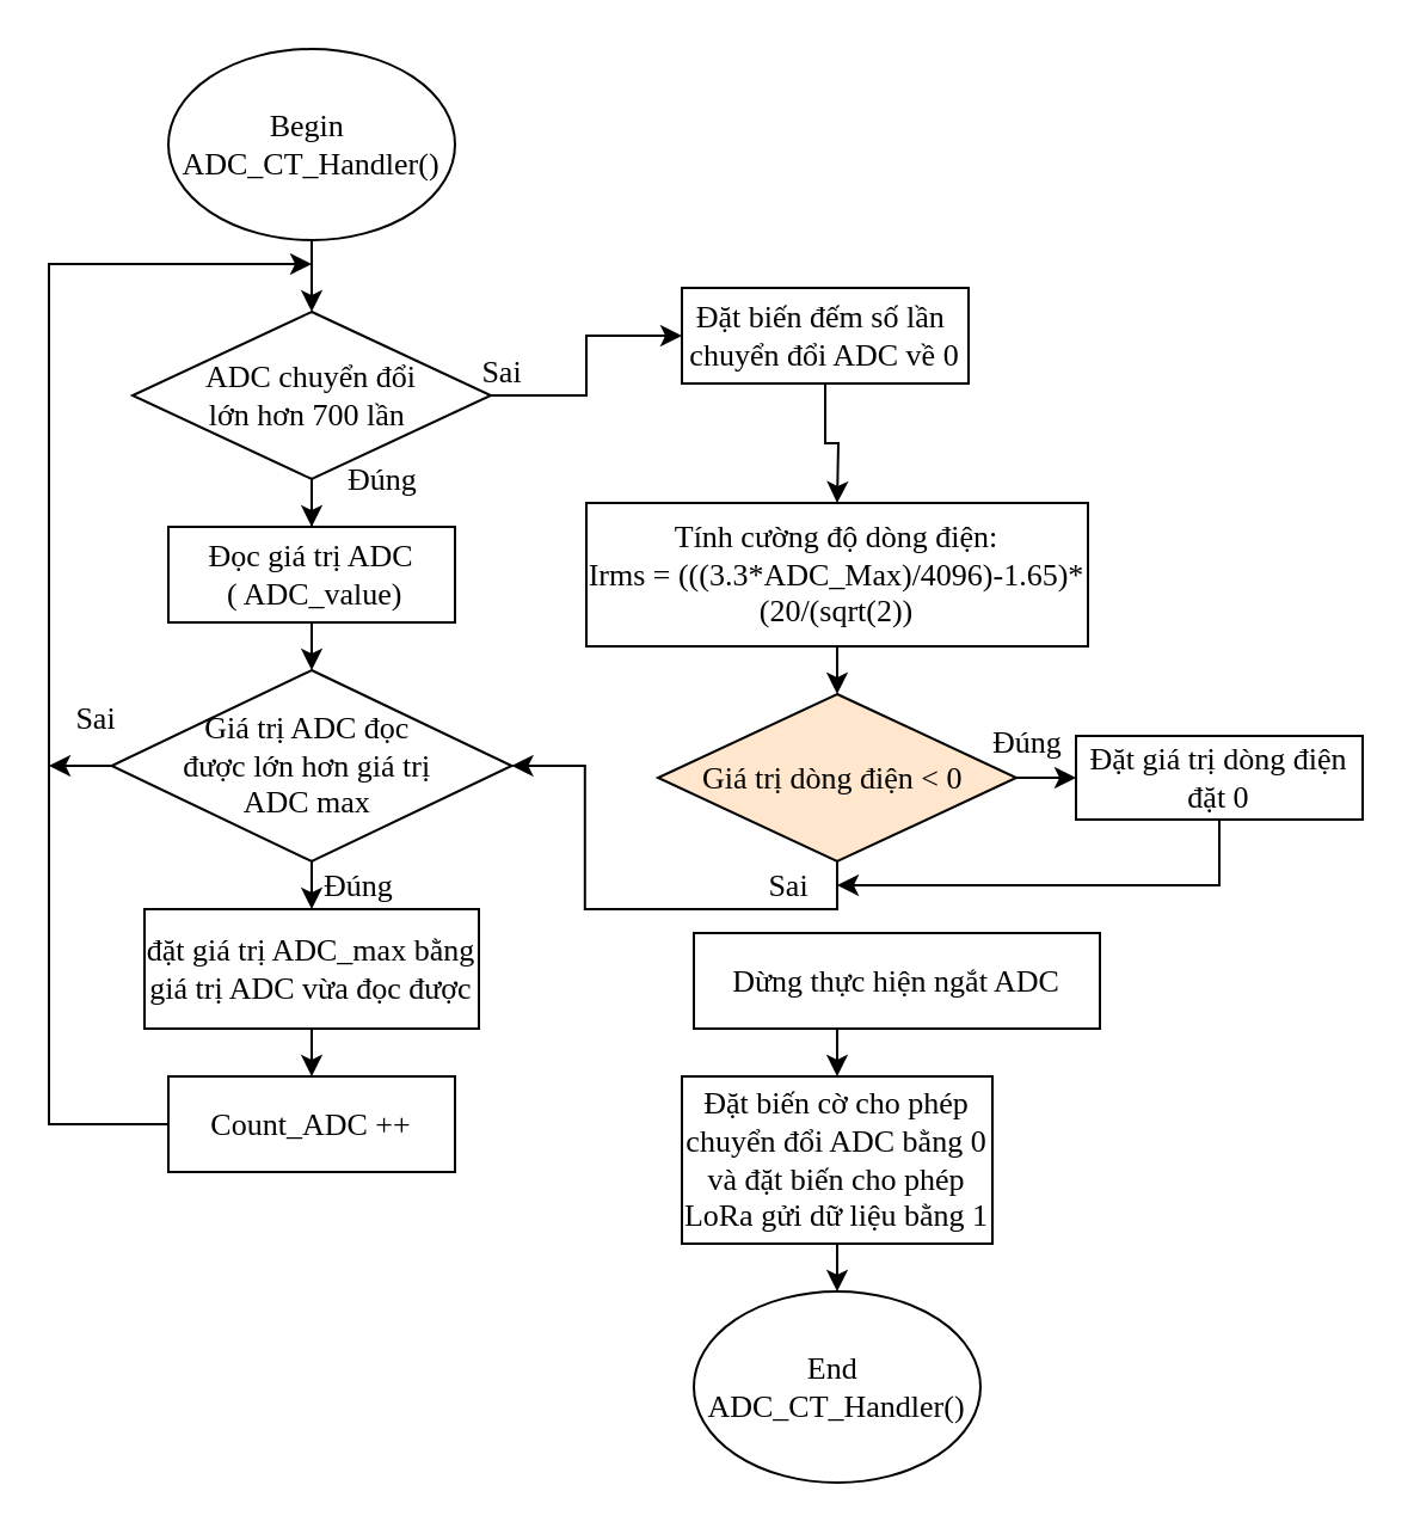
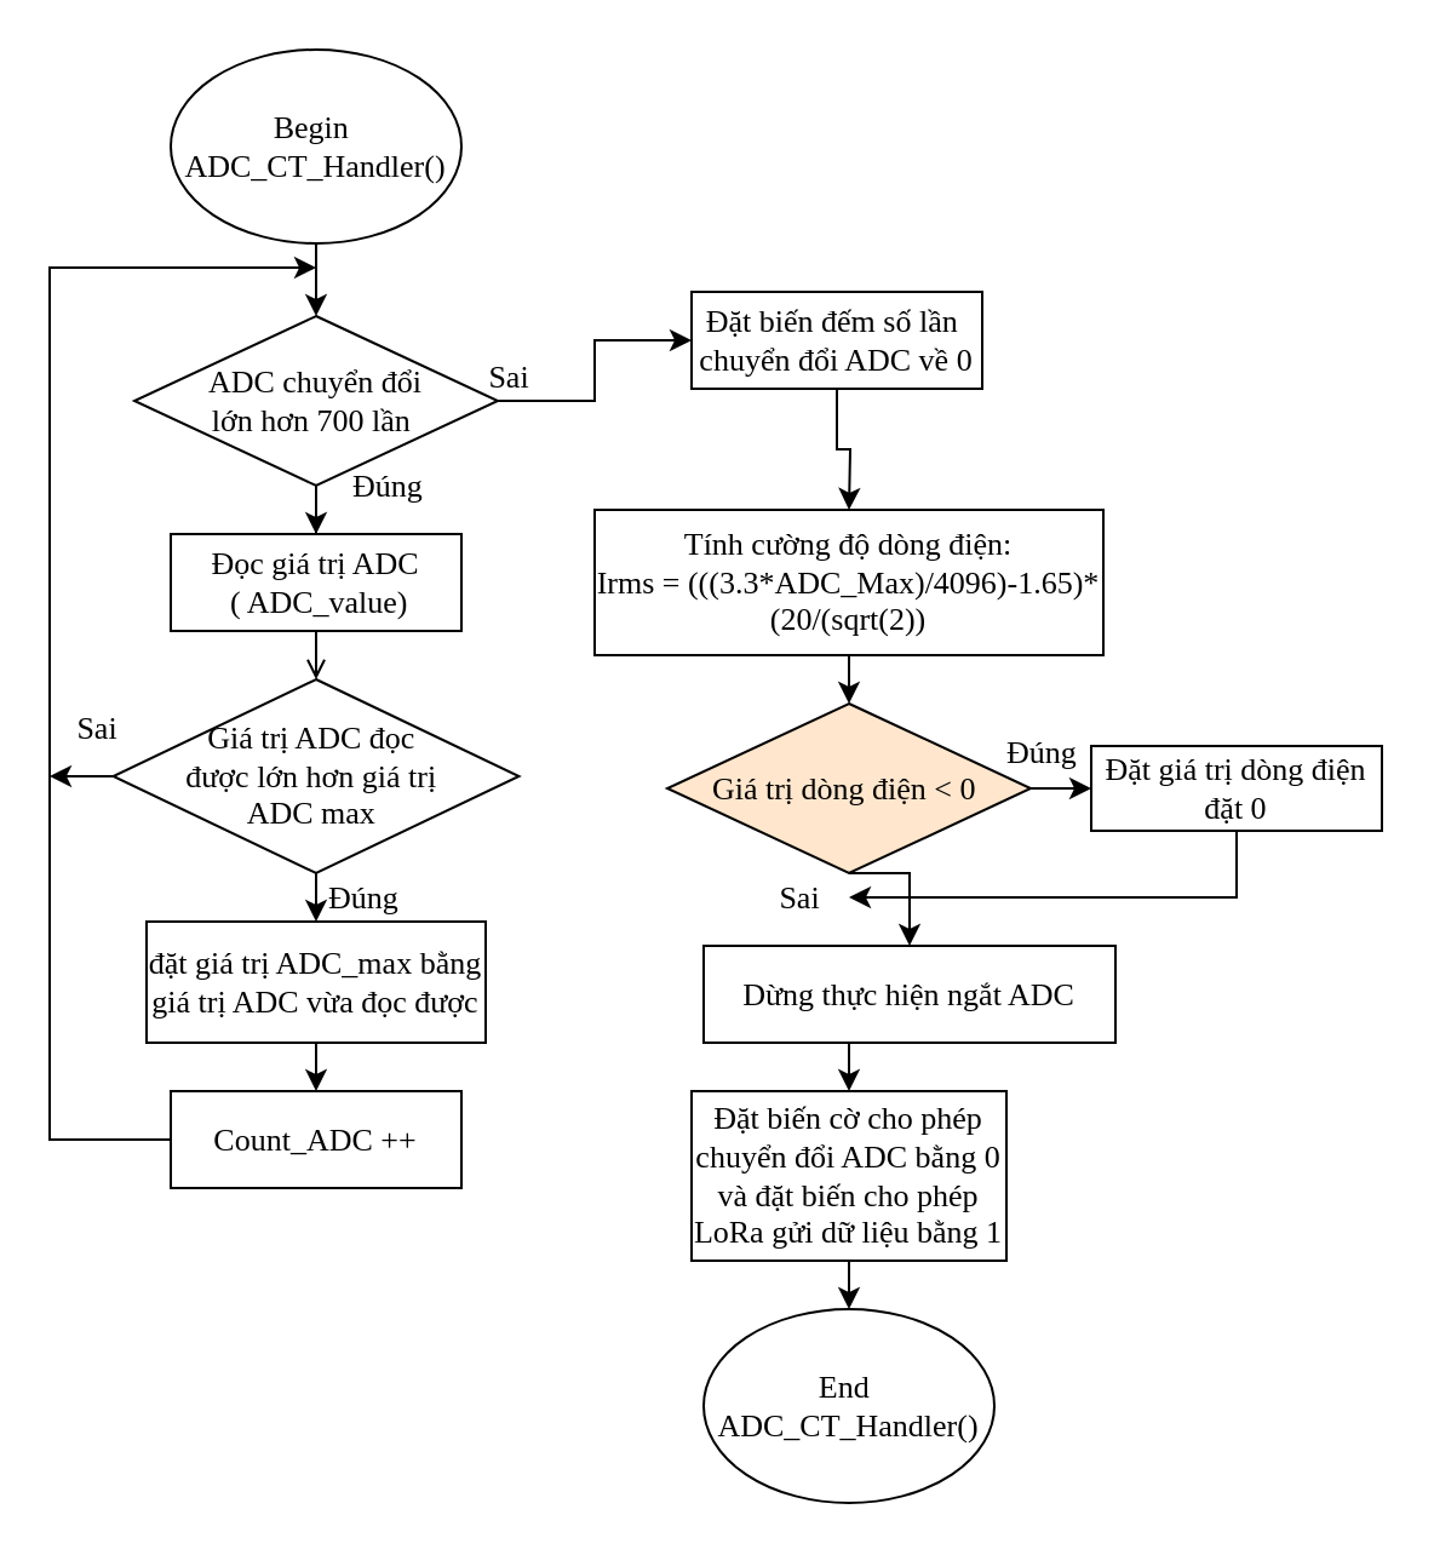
  <mxCell id="0" />
  <mxCell id="1" parent="0" />
  <mxCell id="2" style="edgeStyle=orthogonalEdgeStyle;rounded=0;orthogonalLoop=1;jettySize=auto;html=1;exitX=0.5;exitY=1;exitDx=0;exitDy=0;entryX=0.5;entryY=0;entryDx=0;entryDy=0;fontFamily=Times New Roman;fontSize=13;" parent="1" source="3" target="6" edge="1"><mxGeometry relative="1" as="geometry" /></mxCell>
  <mxCell id="3" value="Begin&amp;nbsp;&lt;br style=&quot;font-size: 13px;&quot;&gt;ADC_CT_Handler()" style="ellipse;whiteSpace=wrap;html=1;fontFamily=Times New Roman;fontSize=13;" parent="1" vertex="1"><mxGeometry x="70" y="20" width="120" height="80" as="geometry" /></mxCell>
  <mxCell id="4" style="edgeStyle=orthogonalEdgeStyle;rounded=0;orthogonalLoop=1;jettySize=auto;html=1;exitX=0.5;exitY=1;exitDx=0;exitDy=0;fontFamily=Times New Roman;fontSize=13;" parent="1" source="6" target="8" edge="1"><mxGeometry relative="1" as="geometry" /></mxCell>
  <mxCell id="5" style="edgeStyle=orthogonalEdgeStyle;rounded=0;orthogonalLoop=1;jettySize=auto;html=1;exitX=1;exitY=0.5;exitDx=0;exitDy=0;entryX=0;entryY=0.5;entryDx=0;entryDy=0;fontFamily=Times New Roman;fontSize=13;" parent="1" source="6" target="17" edge="1"><mxGeometry relative="1" as="geometry" /></mxCell>
  <mxCell id="6" value="ADC chuyển đổi &lt;br&gt;lớn hơn 700 lần&amp;nbsp;" style="rhombus;whiteSpace=wrap;html=1;fontFamily=Times New Roman;fontSize=13;" parent="1" vertex="1"><mxGeometry x="55" y="130" width="150" height="70" as="geometry" /></mxCell>
- <mxCell id="7" style="edgeStyle=orthogonalEdgeStyle;rounded=0;orthogonalLoop=1;jettySize=auto;html=1;exitX=0.5;exitY=1;exitDx=0;exitDy=0;entryX=0.5;entryY=0;entryDx=0;entryDy=0;fontFamily=Times New Roman;fontSize=13;" parent="1" source="8" target="11" edge="1"><mxGeometry relative="1" as="geometry" /></mxCell>
+ <mxCell id="7" style="edgeStyle=orthogonalEdgeStyle;rounded=0;orthogonalLoop=1;jettySize=auto;html=1;exitX=0.5;exitY=1;exitDx=0;exitDy=0;entryX=0.5;entryY=0;entryDx=0;entryDy=0;fontFamily=Times New Roman;fontSize=13;endArrow=open;" parent="1" source="8" target="11" edge="1"><mxGeometry relative="1" as="geometry" /></mxCell>
  <mxCell id="8" value="Đọc giá trị ADC&lt;br style=&quot;font-size: 13px;&quot;&gt;&amp;nbsp;( ADC_value)" style="rounded=0;whiteSpace=wrap;html=1;fontFamily=Times New Roman;fontSize=13;" parent="1" vertex="1"><mxGeometry x="70" y="220" width="120" height="40" as="geometry" /></mxCell>
  <mxCell id="9" style="edgeStyle=orthogonalEdgeStyle;rounded=0;orthogonalLoop=1;jettySize=auto;html=1;exitX=0.5;exitY=1;exitDx=0;exitDy=0;entryX=0.5;entryY=0;entryDx=0;entryDy=0;fontFamily=Times New Roman;fontSize=13;" parent="1" source="11" target="13" edge="1"><mxGeometry relative="1" as="geometry" /></mxCell>
  <mxCell id="10" style="edgeStyle=orthogonalEdgeStyle;rounded=0;orthogonalLoop=1;jettySize=auto;html=1;exitX=0;exitY=0.5;exitDx=0;exitDy=0;" parent="1" source="11" edge="1"><mxGeometry relative="1" as="geometry"><mxPoint x="20" y="319.952" as="targetPoint" /></mxGeometry></mxCell>
  <mxCell id="11" value="Giá trị ADC đọc&amp;nbsp;&lt;br&gt;được lớn hơn giá trị&amp;nbsp;&lt;br&gt;ADC max&amp;nbsp;" style="rhombus;whiteSpace=wrap;html=1;fontFamily=Times New Roman;fontSize=13;" parent="1" vertex="1"><mxGeometry x="46.25" y="280" width="167.5" height="80" as="geometry" /></mxCell>
  <mxCell id="12" style="edgeStyle=orthogonalEdgeStyle;rounded=0;orthogonalLoop=1;jettySize=auto;html=1;exitX=0.5;exitY=1;exitDx=0;exitDy=0;entryX=0.5;entryY=0;entryDx=0;entryDy=0;fontFamily=Times New Roman;fontSize=13;" parent="1" source="13" target="15" edge="1"><mxGeometry relative="1" as="geometry" /></mxCell>
  <mxCell id="13" value="đặt giá trị ADC_max bằng giá trị ADC vừa đọc được" style="rounded=0;whiteSpace=wrap;html=1;fontFamily=Times New Roman;fontSize=13;" parent="1" vertex="1"><mxGeometry x="60" y="380" width="140" height="50" as="geometry" /></mxCell>
  <mxCell id="14" style="edgeStyle=orthogonalEdgeStyle;rounded=0;orthogonalLoop=1;jettySize=auto;html=1;exitX=0;exitY=0.5;exitDx=0;exitDy=0;fontFamily=Times New Roman;fontSize=13;" parent="1" source="15" edge="1"><mxGeometry relative="1" as="geometry"><mxPoint x="130" y="110" as="targetPoint" /><Array as="points"><mxPoint x="20" y="470" /><mxPoint x="20" y="110" /></Array></mxGeometry></mxCell>
  <mxCell id="15" value="Count_ADC ++" style="rounded=0;whiteSpace=wrap;html=1;fontFamily=Times New Roman;fontSize=13;" parent="1" vertex="1"><mxGeometry x="70" y="450" width="120" height="40" as="geometry" /></mxCell>
  <mxCell id="16" style="edgeStyle=orthogonalEdgeStyle;rounded=0;orthogonalLoop=1;jettySize=auto;html=1;exitX=0.5;exitY=1;exitDx=0;exitDy=0;entryX=0.5;entryY=0;entryDx=0;entryDy=0;fontFamily=Times New Roman;fontSize=13;" parent="1" source="17" edge="1"><mxGeometry relative="1" as="geometry"><mxPoint x="350" y="210" as="targetPoint" /></mxGeometry></mxCell>
  <mxCell id="17" value="Đặt biến đếm số lần&amp;nbsp;&lt;br&gt;chuyển đổi ADC về 0" style="rounded=0;whiteSpace=wrap;html=1;fontFamily=Times New Roman;fontSize=13;" parent="1" vertex="1"><mxGeometry x="285" y="120" width="120" height="40" as="geometry" /></mxCell>
  <mxCell id="18" style="edgeStyle=orthogonalEdgeStyle;rounded=0;orthogonalLoop=1;jettySize=auto;html=1;exitX=0.5;exitY=1;exitDx=0;exitDy=0;entryX=0.5;entryY=0;entryDx=0;entryDy=0;fontFamily=Times New Roman;fontSize=13;" parent="1" source="19" target="22" edge="1"><mxGeometry relative="1" as="geometry" /></mxCell>
  <mxCell id="19" value="Tính cường độ dòng điện:&lt;br style=&quot;font-size: 13px;&quot;&gt;Irms = (((3.3*ADC_Max)/4096)-1.65)*(20/(sqrt(2))" style="rounded=0;whiteSpace=wrap;html=1;fontFamily=Times New Roman;fontSize=13;" parent="1" vertex="1"><mxGeometry x="245" y="210" width="210" height="60" as="geometry" /></mxCell>
  <mxCell id="20" style="edgeStyle=orthogonalEdgeStyle;rounded=0;orthogonalLoop=1;jettySize=auto;html=1;exitX=1;exitY=0.5;exitDx=0;exitDy=0;entryX=0;entryY=0.5;entryDx=0;entryDy=0;fontFamily=Times New Roman;fontSize=13;" parent="1" source="22" target="24" edge="1"><mxGeometry relative="1" as="geometry" /></mxCell>
- <mxCell id="21" style="edgeStyle=orthogonalEdgeStyle;rounded=0;orthogonalLoop=1;jettySize=auto;html=1;exitX=0.5;exitY=1;exitDx=0;exitDy=0;fontFamily=Times New Roman;fontSize=13;" parent="1" source="22" target="11" edge="1"><mxGeometry relative="1" as="geometry" /></mxCell>
+ <mxCell id="21" style="edgeStyle=orthogonalEdgeStyle;rounded=0;orthogonalLoop=1;jettySize=auto;html=1;exitX=0.5;exitY=1;exitDx=0;exitDy=0;entryX=0.5;entryY=0;entryDx=0;entryDy=0;fontFamily=Times New Roman;fontSize=13;" parent="1" source="22" target="26" edge="1"><mxGeometry relative="1" as="geometry" /></mxCell>
  <mxCell id="22" value="Giá trị dòng điện &amp;lt; 0&amp;nbsp;" style="rhombus;whiteSpace=wrap;html=1;fontFamily=Times New Roman;fontSize=13;fillColor=#ffe6cc;" parent="1" vertex="1"><mxGeometry x="275" y="290" width="150" height="70" as="geometry" /></mxCell>
  <mxCell id="23" style="edgeStyle=orthogonalEdgeStyle;rounded=0;orthogonalLoop=1;jettySize=auto;html=1;exitX=0.5;exitY=1;exitDx=0;exitDy=0;fontFamily=Times New Roman;fontSize=13;entryX=1;entryY=0.5;entryDx=0;entryDy=0;" parent="1" source="24" target="35" edge="1"><mxGeometry relative="1" as="geometry"><Array as="points"><mxPoint x="510" y="370" /></Array><mxPoint x="350" y="430" as="targetPoint" /></mxGeometry></mxCell>
  <mxCell id="24" value="Đặt giá trị dòng điện đặt 0" style="rounded=0;whiteSpace=wrap;html=1;fontFamily=Times New Roman;fontSize=13;" parent="1" vertex="1"><mxGeometry x="450" y="307.5" width="120" height="35" as="geometry" /></mxCell>
  <mxCell id="25" style="edgeStyle=orthogonalEdgeStyle;rounded=0;orthogonalLoop=1;jettySize=auto;html=1;exitX=0.5;exitY=1;exitDx=0;exitDy=0;entryX=0.5;entryY=0;entryDx=0;entryDy=0;fontFamily=Times New Roman;fontSize=13;" parent="1" source="26" target="28" edge="1"><mxGeometry relative="1" as="geometry" /></mxCell>
  <mxCell id="26" value="Dừng thực hiện ngắt ADC" style="rounded=0;whiteSpace=wrap;html=1;fontFamily=Times New Roman;fontSize=13;" parent="1" vertex="1"><mxGeometry x="290" y="390" width="170" height="40" as="geometry" /></mxCell>
  <mxCell id="27" style="edgeStyle=orthogonalEdgeStyle;rounded=0;orthogonalLoop=1;jettySize=auto;html=1;exitX=0.5;exitY=1;exitDx=0;exitDy=0;entryX=0.5;entryY=0;entryDx=0;entryDy=0;fontFamily=Times New Roman;fontSize=13;" parent="1" source="28" target="29" edge="1"><mxGeometry relative="1" as="geometry" /></mxCell>
  <mxCell id="28" value="Đặt biến cờ cho phép chuyển đổi ADC bằng 0&lt;br&gt;và đặt biến cho phép LoRa gửi dữ liệu bằng 1" style="rounded=0;whiteSpace=wrap;html=1;fontFamily=Times New Roman;fontSize=13;" parent="1" vertex="1"><mxGeometry x="285" y="450" width="130" height="70" as="geometry" /></mxCell>
  <mxCell id="29" value="End&amp;nbsp;&lt;br style=&quot;font-size: 13px;&quot;&gt;ADC_CT_Handler()" style="ellipse;whiteSpace=wrap;html=1;fontFamily=Times New Roman;fontSize=13;" parent="1" vertex="1"><mxGeometry x="290" y="540" width="120" height="80" as="geometry" /></mxCell>
  <mxCell id="30" value="Đúng" style="text;html=1;strokeColor=none;fillColor=none;align=center;verticalAlign=middle;whiteSpace=wrap;rounded=0;fontFamily=Times New Roman;fontSize=13;" parent="1" vertex="1"><mxGeometry x="130" y="360" width="40" height="20" as="geometry" /></mxCell>
  <mxCell id="31" value="Sai" style="text;html=1;strokeColor=none;fillColor=none;align=center;verticalAlign=middle;whiteSpace=wrap;rounded=0;fontFamily=Times New Roman;fontSize=13;" parent="1" vertex="1"><mxGeometry x="20" y="290" width="40" height="20" as="geometry" /></mxCell>
  <mxCell id="32" value="Đúng" style="text;html=1;strokeColor=none;fillColor=none;align=center;verticalAlign=middle;whiteSpace=wrap;rounded=0;fontFamily=Times New Roman;fontSize=13;" parent="1" vertex="1"><mxGeometry x="140" y="190" width="40" height="20" as="geometry" /></mxCell>
  <mxCell id="33" value="Sai" style="text;html=1;strokeColor=none;fillColor=none;align=center;verticalAlign=middle;whiteSpace=wrap;rounded=0;fontFamily=Times New Roman;fontSize=13;" parent="1" vertex="1"><mxGeometry x="190" y="145" width="40" height="20" as="geometry" /></mxCell>
  <mxCell id="34" value="Đúng" style="text;html=1;strokeColor=none;fillColor=none;align=center;verticalAlign=middle;whiteSpace=wrap;rounded=0;fontFamily=Times New Roman;fontSize=13;" parent="1" vertex="1"><mxGeometry x="410" y="300" width="40" height="20" as="geometry" /></mxCell>
  <mxCell id="35" value="Sai" style="text;html=1;strokeColor=none;fillColor=none;align=center;verticalAlign=middle;whiteSpace=wrap;rounded=0;fontFamily=Times New Roman;fontSize=13;" parent="1" vertex="1"><mxGeometry x="310" y="360" width="40" height="20" as="geometry" /></mxCell>
